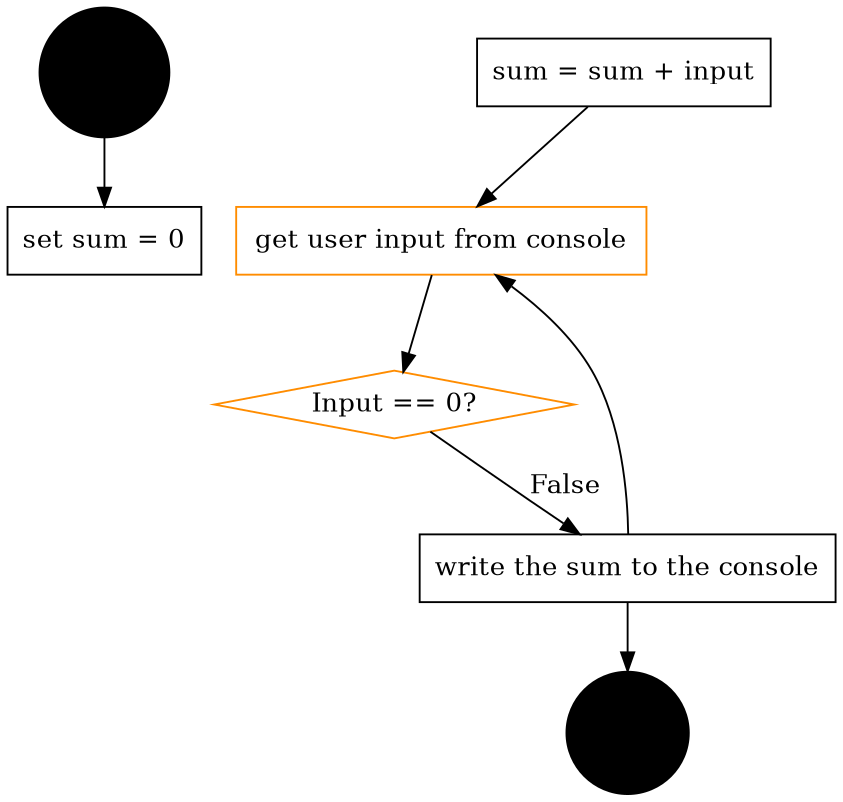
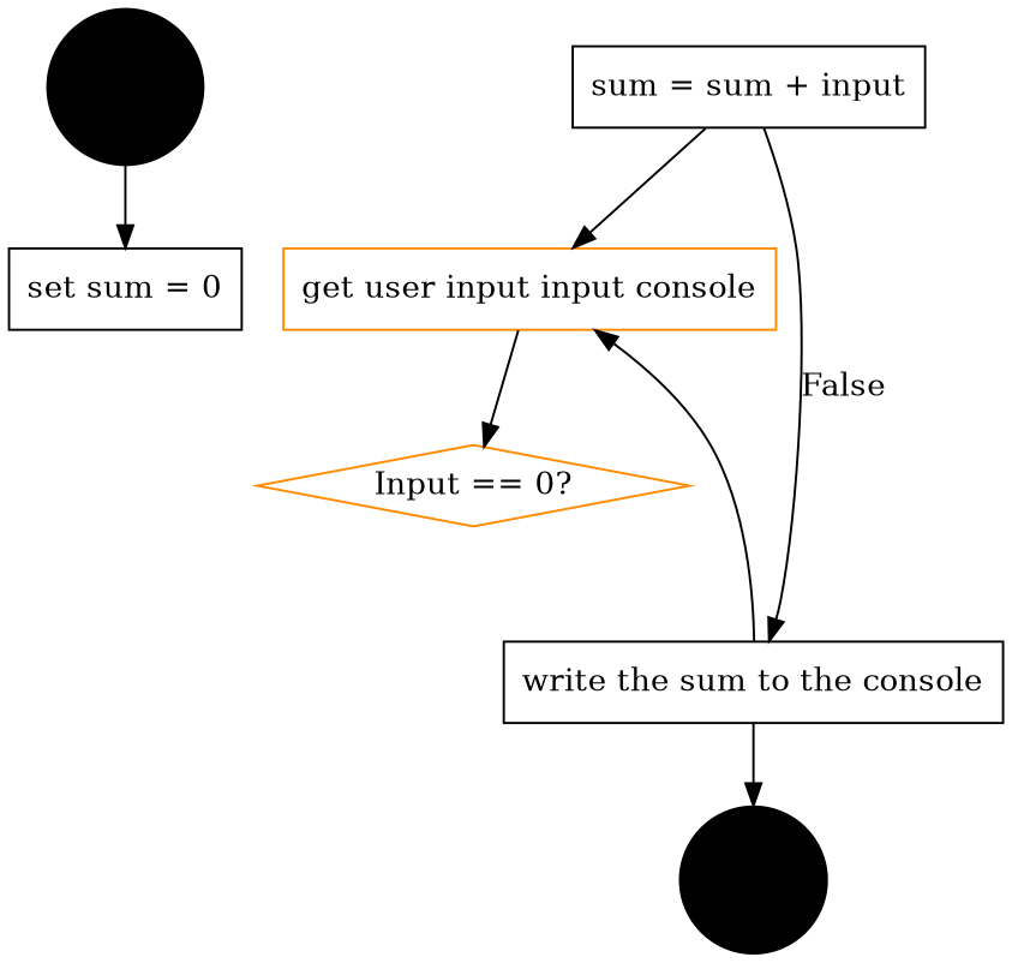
  digraph {
    node [color=black shape=box]
    n1 [label=Start shape=circle style=filled]
    n2 [label="set sum = 0"]
-   n3 [color=darkorange label="get user input from console"]
+   n3 [color=darkorange label="get user input input console"]
    n4 [color=darkorange label="Input == 0?" shape=diamond]
    n5 [label="write the sum to the console"]
    n6 [label=END shape=circle style=filled]
    n7 [label="sum = sum + input"]
    n1 -> n2
    n3 -> n4
-   n4 -> n5 [label=False]
+   n7 -> n5 [label=False]
    n5 -> n3
    n5 -> n6
    n7 -> n3
  }
